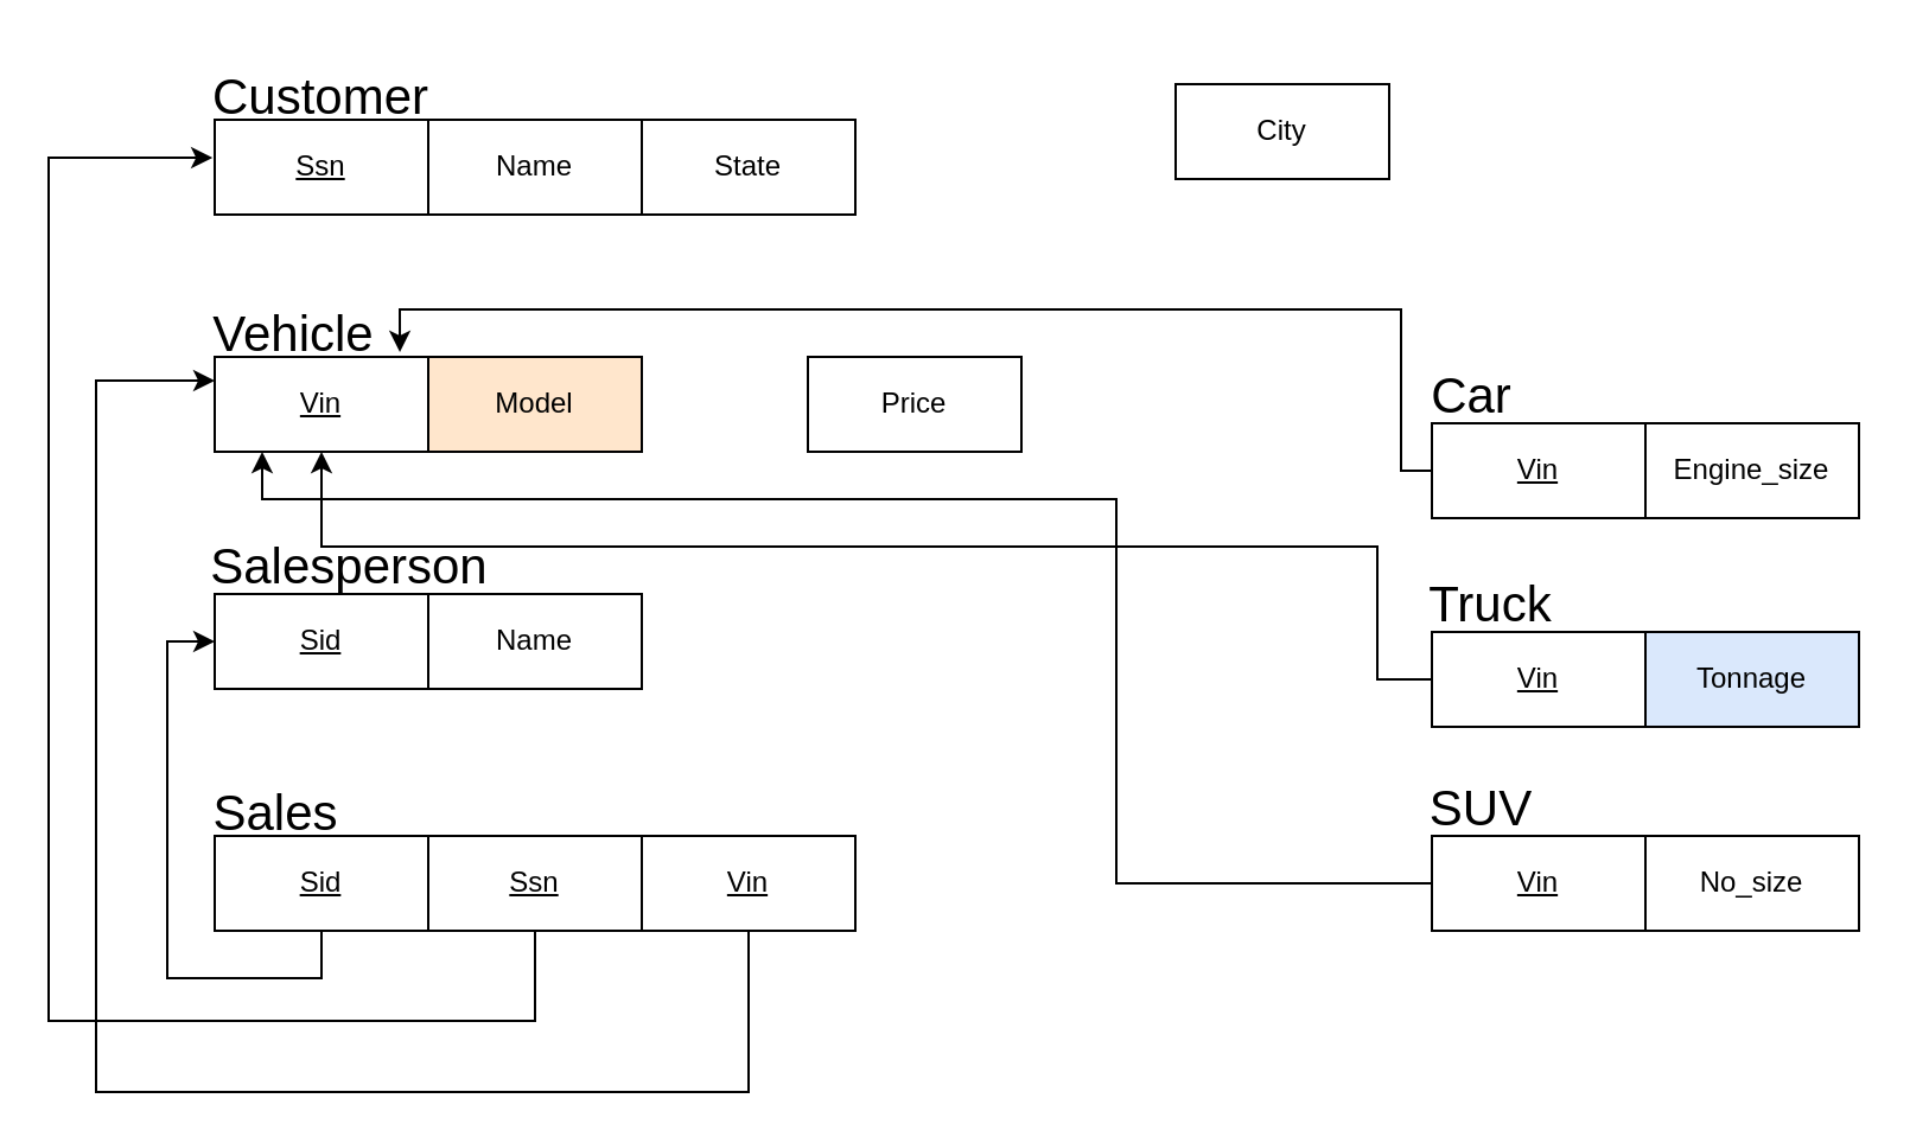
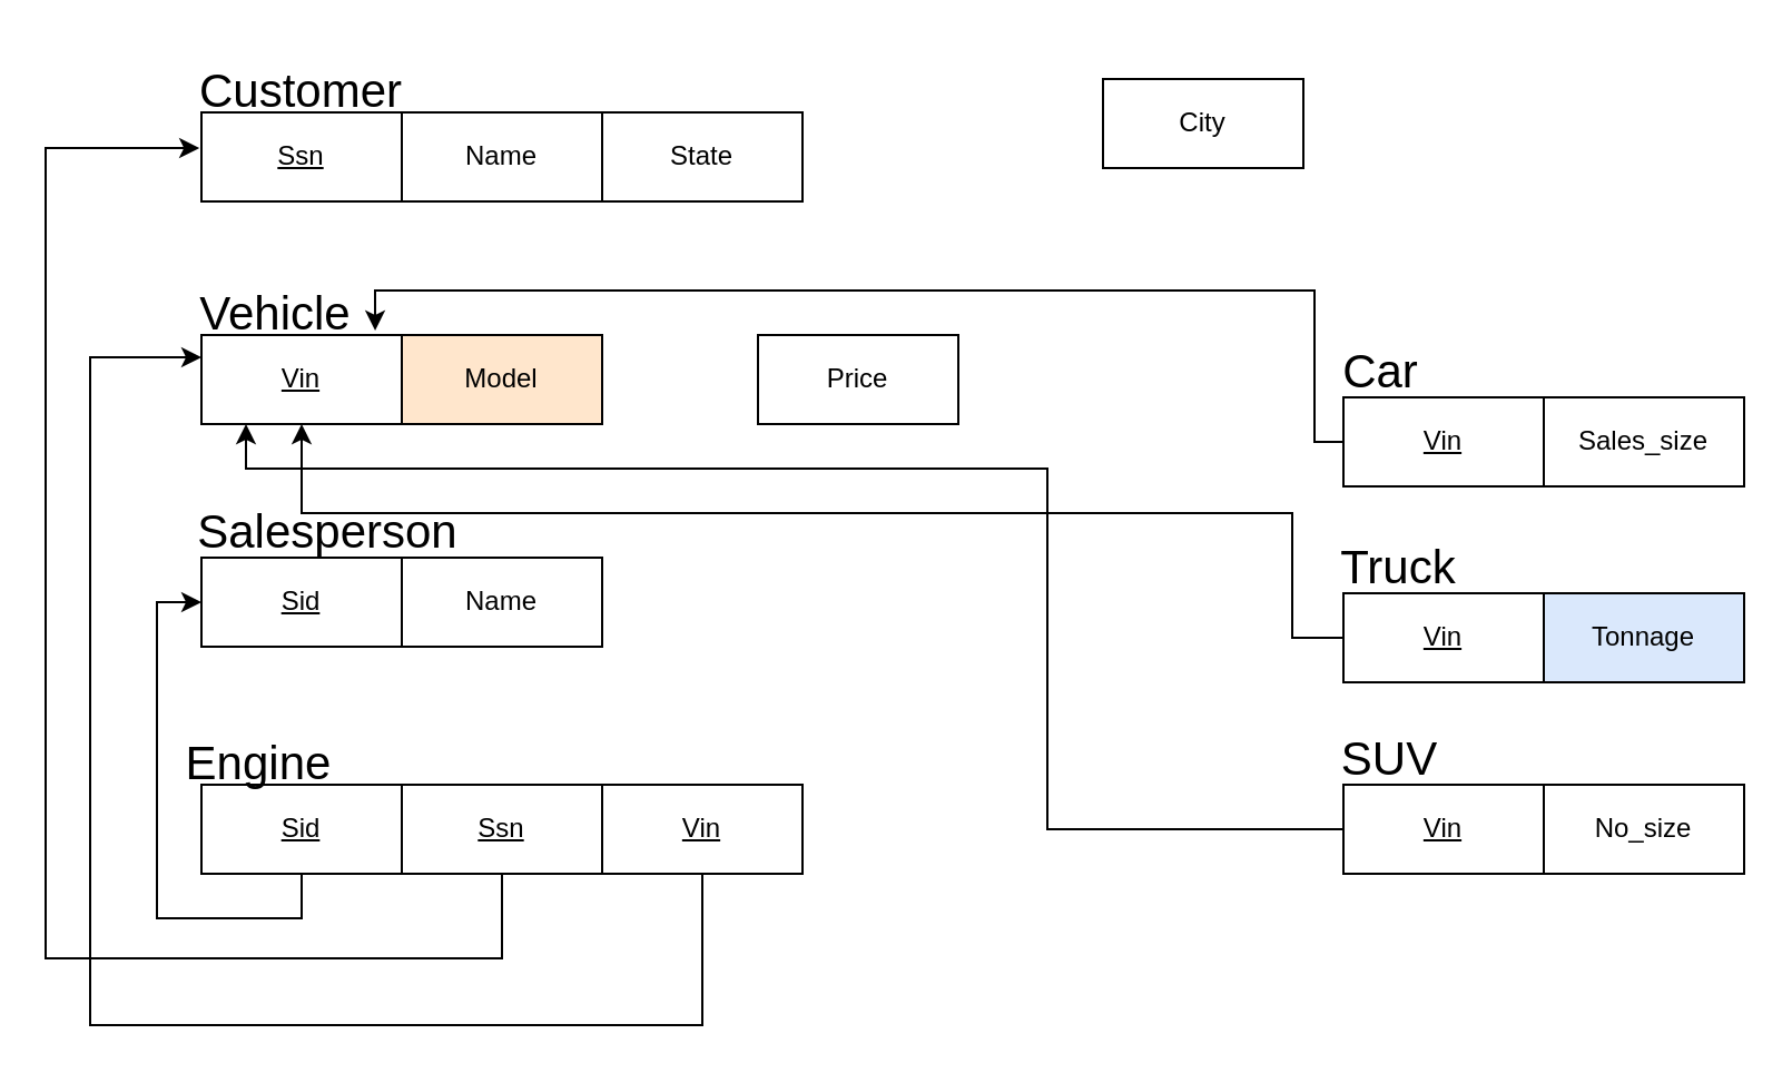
  <mxCell id="0" />
  <mxCell id="1" parent="0" />
  <mxCell id="2" value="&lt;u&gt;Ssn&lt;/u&gt;" style="rounded=0;whiteSpace=wrap;html=1;" vertex="1" parent="1"><mxGeometry x="90" y="50" width="90" height="40" as="geometry" /></mxCell>
  <mxCell id="3" value="Name" style="rounded=0;whiteSpace=wrap;html=1;" vertex="1" parent="1"><mxGeometry x="180" y="50" width="90" height="40" as="geometry" /></mxCell>
  <mxCell id="4" value="State&lt;span style=&quot;color: rgba(0 , 0 , 0 , 0) ; font-family: monospace ; font-size: 0px&quot;&gt;%3CmxGraphModel%3E%3Croot%3E%3CmxCell%20id%3D%220%22%2F%3E%3CmxCell%20id%3D%221%22%20parent%3D%220%22%2F%3E%3CmxCell%20id%3D%222%22%20value%3D%22Ssn%22%20style%3D%22rounded%3D0%3BwhiteSpace%3Dwrap%3Bhtml%3D1%3B%22%20vertex%3D%221%22%20parent%3D%221%22%3E%3CmxGeometry%20x%3D%22110%22%20y%3D%22110%22%20width%3D%2290%22%20height%3D%2240%22%20as%3D%22geometry%22%2F%3E%3C%2FmxCell%3E%3C%2Froot%3E%3C%2FmxGraphModel%3E&lt;/span&gt;" style="rounded=0;whiteSpace=wrap;html=1;" vertex="1" parent="1"><mxGeometry x="270" y="50" width="90" height="40" as="geometry" /></mxCell>
  <mxCell id="5" value="City" style="rounded=0;whiteSpace=wrap;html=1;" vertex="1" parent="1"><mxGeometry x="495" y="35" width="90" height="40" as="geometry" /></mxCell>
  <mxCell id="6" value="&lt;font style=&quot;font-size: 21px&quot;&gt;Customer&lt;/font&gt;" style="text;html=1;strokeColor=none;fillColor=none;align=center;verticalAlign=middle;whiteSpace=wrap;rounded=0;" vertex="1" parent="1"><mxGeometry x="55" y="20" width="160" height="40" as="geometry" /></mxCell>
  <mxCell id="7" value="&lt;u&gt;Vin&lt;/u&gt;" style="rounded=0;whiteSpace=wrap;html=1;" vertex="1" parent="1"><mxGeometry x="90" y="150" width="90" height="40" as="geometry" /></mxCell>
  <mxCell id="8" value="Model" style="rounded=0;whiteSpace=wrap;html=1;fillColor=#ffe6cc;" vertex="1" parent="1"><mxGeometry x="180" y="150" width="90" height="40" as="geometry" /></mxCell>
  <mxCell id="9" value="Price" style="rounded=0;whiteSpace=wrap;html=1;" vertex="1" parent="1"><mxGeometry x="340" y="150" width="90" height="40" as="geometry" /></mxCell>
  <mxCell id="10" value="&lt;font style=&quot;font-size: 21px&quot;&gt;Vehicle&lt;/font&gt;" style="text;html=1;strokeColor=none;fillColor=none;align=center;verticalAlign=middle;whiteSpace=wrap;rounded=0;" vertex="1" parent="1"><mxGeometry x="40" y="120" width="167" height="40" as="geometry" /></mxCell>
  <mxCell id="11" value="&lt;u&gt;Sid&lt;/u&gt;" style="rounded=0;whiteSpace=wrap;html=1;" vertex="1" parent="1"><mxGeometry x="90" y="250" width="90" height="40" as="geometry" /></mxCell>
  <mxCell id="12" value="Name" style="rounded=0;whiteSpace=wrap;html=1;" vertex="1" parent="1"><mxGeometry x="180" y="250" width="90" height="40" as="geometry" /></mxCell>
  <mxCell id="13" value="&lt;font style=&quot;font-size: 21px&quot;&gt;Salesperson&lt;/font&gt;" style="text;html=1;strokeColor=none;fillColor=none;align=center;verticalAlign=middle;whiteSpace=wrap;rounded=0;" vertex="1" parent="1"><mxGeometry x="67" y="218" width="160" height="40" as="geometry" /></mxCell>
  <mxCell id="14" style="edgeStyle=orthogonalEdgeStyle;rounded=0;orthogonalLoop=1;jettySize=auto;html=1;exitX=0.5;exitY=1;exitDx=0;exitDy=0;entryX=0;entryY=0.5;entryDx=0;entryDy=0;" edge="1" parent="1" source="15" target="11"><mxGeometry relative="1" as="geometry" /></mxCell>
  <mxCell id="15" value="&lt;u&gt;Sid&lt;/u&gt;" style="rounded=0;whiteSpace=wrap;html=1;" vertex="1" parent="1"><mxGeometry x="90" y="352" width="90" height="40" as="geometry" /></mxCell>
  <mxCell id="16" style="edgeStyle=orthogonalEdgeStyle;rounded=0;orthogonalLoop=1;jettySize=auto;html=1;exitX=0.5;exitY=1;exitDx=0;exitDy=0;entryX=0.213;entryY=1.15;entryDx=0;entryDy=0;entryPerimeter=0;" edge="1" parent="1" source="17" target="6"><mxGeometry relative="1" as="geometry"><mxPoint x="20" y="50" as="targetPoint" /><Array as="points"><mxPoint x="225" y="430" /><mxPoint x="20" y="430" /><mxPoint x="20" y="66" /></Array></mxGeometry></mxCell>
  <mxCell id="17" value="&lt;u&gt;Ssn&lt;/u&gt;" style="rounded=0;whiteSpace=wrap;html=1;" vertex="1" parent="1"><mxGeometry x="180" y="352" width="90" height="40" as="geometry" /></mxCell>
- <mxCell id="18" value="&lt;font style=&quot;font-size: 21px&quot;&gt;Sales&lt;/font&gt;" style="text;html=1;strokeColor=none;fillColor=none;align=center;verticalAlign=middle;whiteSpace=wrap;rounded=0;" vertex="1" parent="1"><mxGeometry x="36" y="322" width="160" height="40" as="geometry" /></mxCell>
+ <mxCell id="18" value="&lt;font style=&quot;font-size: 21px&quot;&gt;Engine&lt;/font&gt;" style="text;html=1;strokeColor=none;fillColor=none;align=center;verticalAlign=middle;whiteSpace=wrap;rounded=0;" vertex="1" parent="1"><mxGeometry x="36" y="322" width="160" height="40" as="geometry" /></mxCell>
  <mxCell id="19" style="edgeStyle=orthogonalEdgeStyle;rounded=0;orthogonalLoop=1;jettySize=auto;html=1;exitX=0.5;exitY=1;exitDx=0;exitDy=0;" edge="1" parent="1" source="20"><mxGeometry relative="1" as="geometry"><mxPoint x="90" y="160" as="targetPoint" /><Array as="points"><mxPoint x="315" y="460" /><mxPoint x="40" y="460" /><mxPoint x="40" y="160" /></Array></mxGeometry></mxCell>
  <mxCell id="20" value="&lt;u&gt;Vin&lt;span style=&quot;color: rgba(0 , 0 , 0 , 0) ; font-family: monospace ; font-size: 0px&quot;&gt;%3CmxGraphModel%3E%3Croot%3E%3CmxCell%20id%3D%220%22%2F%3E%3CmxCell%20id%3D%221%22%20parent%3D%220%22%2F%3E%3CmxCell%20id%3D%222%22%20value%3D%22Ssn%22%20style%3D%22rounded%3D0%3BwhiteSpace%3Dwrap%3Bhtml%3D1%3B%22%20vertex%3D%221%22%20parent%3D%221%22%3E%3CmxGeometry%20x%3D%22200%22%20y%3D%22412%22%20width%3D%2290%22%20height%3D%2240%22%20as%3D%22geometry%22%2F%3E%3C%2FmxCell%3E%3C%2Froot%3E%3C%2FmxGraphModel%3E&lt;/span&gt;&lt;/u&gt;" style="rounded=0;whiteSpace=wrap;html=1;" vertex="1" parent="1"><mxGeometry x="270" y="352" width="90" height="40" as="geometry" /></mxCell>
  <mxCell id="21" style="edgeStyle=orthogonalEdgeStyle;rounded=0;orthogonalLoop=1;jettySize=auto;html=1;exitX=0;exitY=0.5;exitDx=0;exitDy=0;entryX=0.867;entryY=-0.05;entryDx=0;entryDy=0;entryPerimeter=0;" edge="1" parent="1" source="22" target="7"><mxGeometry relative="1" as="geometry"><mxPoint x="170" y="110" as="targetPoint" /><Array as="points"><mxPoint x="590" y="198" /><mxPoint x="590" y="130" /><mxPoint x="168" y="130" /></Array></mxGeometry></mxCell>
  <mxCell id="22" value="&lt;u&gt;Vin&lt;/u&gt;" style="rounded=0;whiteSpace=wrap;html=1;" vertex="1" parent="1"><mxGeometry x="603" y="178" width="90" height="40" as="geometry" /></mxCell>
- <mxCell id="23" value="Engine_size" style="rounded=0;whiteSpace=wrap;html=1;" vertex="1" parent="1"><mxGeometry x="693" y="178" width="90" height="40" as="geometry" /></mxCell>
+ <mxCell id="23" value="Sales_size" style="rounded=0;whiteSpace=wrap;html=1;" vertex="1" parent="1"><mxGeometry x="693" y="178" width="90" height="40" as="geometry" /></mxCell>
  <mxCell id="24" value="&lt;font style=&quot;font-size: 21px&quot;&gt;Car&lt;/font&gt;" style="text;html=1;strokeColor=none;fillColor=none;align=center;verticalAlign=middle;whiteSpace=wrap;rounded=0;" vertex="1" parent="1"><mxGeometry x="540" y="146" width="160" height="40" as="geometry" /></mxCell>
  <mxCell id="25" style="edgeStyle=orthogonalEdgeStyle;rounded=0;orthogonalLoop=1;jettySize=auto;html=1;exitX=0;exitY=0.5;exitDx=0;exitDy=0;entryX=0.5;entryY=1;entryDx=0;entryDy=0;" edge="1" parent="1" source="26" target="7"><mxGeometry relative="1" as="geometry"><Array as="points"><mxPoint x="580" y="286" /><mxPoint x="580" y="230" /><mxPoint x="135" y="230" /></Array></mxGeometry></mxCell>
  <mxCell id="26" value="&lt;u&gt;Vin&lt;/u&gt;" style="rounded=0;whiteSpace=wrap;html=1;" vertex="1" parent="1"><mxGeometry x="603" y="266" width="90" height="40" as="geometry" /></mxCell>
  <mxCell id="27" value="Tonnage" style="rounded=0;whiteSpace=wrap;html=1;fillColor=#dae8fc;" vertex="1" parent="1"><mxGeometry x="693" y="266" width="90" height="40" as="geometry" /></mxCell>
  <mxCell id="28" value="&lt;font style=&quot;font-size: 21px&quot;&gt;Truck&lt;/font&gt;" style="text;html=1;strokeColor=none;fillColor=none;align=center;verticalAlign=middle;whiteSpace=wrap;rounded=0;" vertex="1" parent="1"><mxGeometry x="548" y="234" width="160" height="40" as="geometry" /></mxCell>
  <mxCell id="29" style="edgeStyle=orthogonalEdgeStyle;rounded=0;orthogonalLoop=1;jettySize=auto;html=1;exitX=0;exitY=0.5;exitDx=0;exitDy=0;" edge="1" parent="1" source="30"><mxGeometry relative="1" as="geometry"><mxPoint x="110" y="190" as="targetPoint" /><Array as="points"><mxPoint x="470" y="372" /><mxPoint x="470" y="210" /><mxPoint x="110" y="210" /><mxPoint x="110" y="190" /></Array></mxGeometry></mxCell>
  <mxCell id="30" value="&lt;u&gt;Vin&lt;/u&gt;" style="rounded=0;whiteSpace=wrap;html=1;" vertex="1" parent="1"><mxGeometry x="603" y="352" width="90" height="40" as="geometry" /></mxCell>
  <mxCell id="31" value="No_size" style="rounded=0;whiteSpace=wrap;html=1;" vertex="1" parent="1"><mxGeometry x="693" y="352" width="90" height="40" as="geometry" /></mxCell>
  <mxCell id="32" value="&lt;font style=&quot;font-size: 21px&quot;&gt;SUV&lt;/font&gt;" style="text;html=1;strokeColor=none;fillColor=none;align=center;verticalAlign=middle;whiteSpace=wrap;rounded=0;" vertex="1" parent="1"><mxGeometry x="544" y="320" width="160" height="40" as="geometry" /></mxCell>
